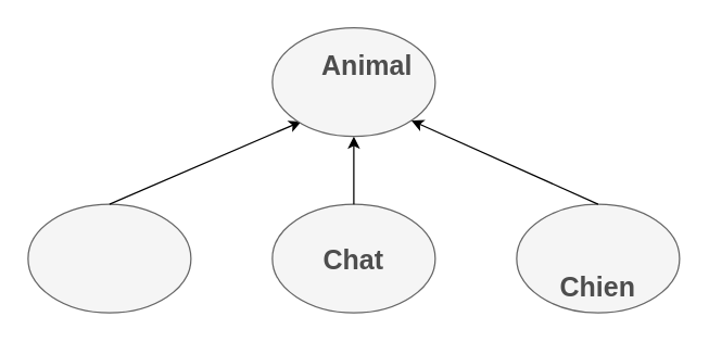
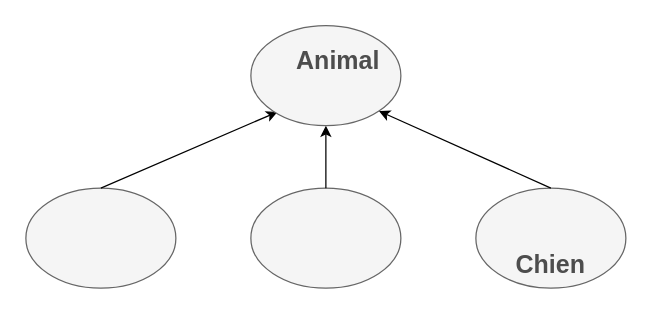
  <mxCell id="0" />
  <mxCell id="1" parent="0" />
  <mxCell id="2" value="" style="ellipse;whiteSpace=wrap;html=1;fillColor=#f5f5f5;strokeColor=#666666;fontColor=#333333;" vertex="1" parent="1"><mxGeometry x="200" y="150" width="120" height="80" as="geometry" /></mxCell>
  <mxCell id="3" value="" style="group" vertex="1" connectable="0" parent="1"><mxGeometry x="380" y="150" width="120" height="80" as="geometry" /></mxCell>
  <mxCell id="4" value="" style="ellipse;whiteSpace=wrap;html=1;fillColor=#f5f5f5;strokeColor=#666666;fontColor=#333333;" vertex="1" parent="3"><mxGeometry width="120" height="80" as="geometry" /></mxCell>
  <mxCell id="5" value="&lt;font style=&quot;font-size: 20px&quot;&gt;Chien&lt;/font&gt;" style="text;html=1;strokeColor=none;fillColor=none;align=center;verticalAlign=middle;whiteSpace=wrap;rounded=0;fontStyle=1;fontColor=#4D4D4D;" vertex="1" parent="3"><mxGeometry x="40" y="50" width="40" height="20" as="geometry" /></mxCell>
  <mxCell id="6" value="" style="group" vertex="1" connectable="0" parent="1"><mxGeometry x="20" y="150" width="120" height="80" as="geometry" /></mxCell>
  <mxCell id="7" value="" style="ellipse;whiteSpace=wrap;html=1;fillColor=#f5f5f5;strokeColor=#666666;fontColor=#333333;" vertex="1" parent="6"><mxGeometry width="120" height="80" as="geometry" /></mxCell>
  <mxCell id="8" value="" style="endArrow=classic;html=1;exitX=0.5;exitY=0;exitDx=0;exitDy=0;entryX=0.177;entryY=0.863;entryDx=0;entryDy=0;entryPerimeter=0;" edge="1" parent="1" source="7" target="11"><mxGeometry width="50" height="50" relative="1" as="geometry"><mxPoint x="115" y="140" as="sourcePoint" /><mxPoint x="165" y="90" as="targetPoint" /></mxGeometry></mxCell>
  <mxCell id="9" value="" style="endArrow=classic;html=1;exitX=0.5;exitY=0;exitDx=0;exitDy=0;entryX=0.5;entryY=1;entryDx=0;entryDy=0;" edge="1" parent="1" source="2" target="11"><mxGeometry width="50" height="50" relative="1" as="geometry"><mxPoint x="220" y="150" as="sourcePoint" /><mxPoint x="270" y="100" as="targetPoint" /></mxGeometry></mxCell>
  <mxCell id="10" value="" style="endArrow=classic;html=1;exitX=0.5;exitY=0;exitDx=0;exitDy=0;entryX=1;entryY=1;entryDx=0;entryDy=0;" edge="1" parent="1" source="4" target="11"><mxGeometry width="50" height="50" relative="1" as="geometry"><mxPoint x="380" y="85" as="sourcePoint" /><mxPoint x="430" y="35" as="targetPoint" /></mxGeometry></mxCell>
  <mxCell id="11" value="" style="ellipse;whiteSpace=wrap;html=1;fillColor=#f5f5f5;strokeColor=#666666;fontColor=#333333;" vertex="1" parent="1"><mxGeometry x="200" y="20" width="120" height="80" as="geometry" /></mxCell>
  <mxCell id="12" value="&lt;br&gt;&lt;font style=&quot;font-size: 20px&quot;&gt;Animal&lt;/font&gt;" style="text;html=1;strokeColor=none;fillColor=none;align=center;verticalAlign=middle;whiteSpace=wrap;rounded=0;fontColor=#4D4D4D;fontStyle=1" vertex="1" parent="1"><mxGeometry x="250" y="30" width="40" height="20" as="geometry" /></mxCell>
- <mxCell id="13" value="&lt;div&gt;&lt;font style=&quot;font-size: 20px&quot;&gt;Chat&lt;/font&gt;&lt;/div&gt;" style="text;html=1;strokeColor=none;fillColor=none;align=center;verticalAlign=middle;whiteSpace=wrap;rounded=0;fontColor=#4D4D4D;fontStyle=1" vertex="1" parent="1"><mxGeometry x="240" y="180" width="40" height="20" as="geometry" /></mxCell>
